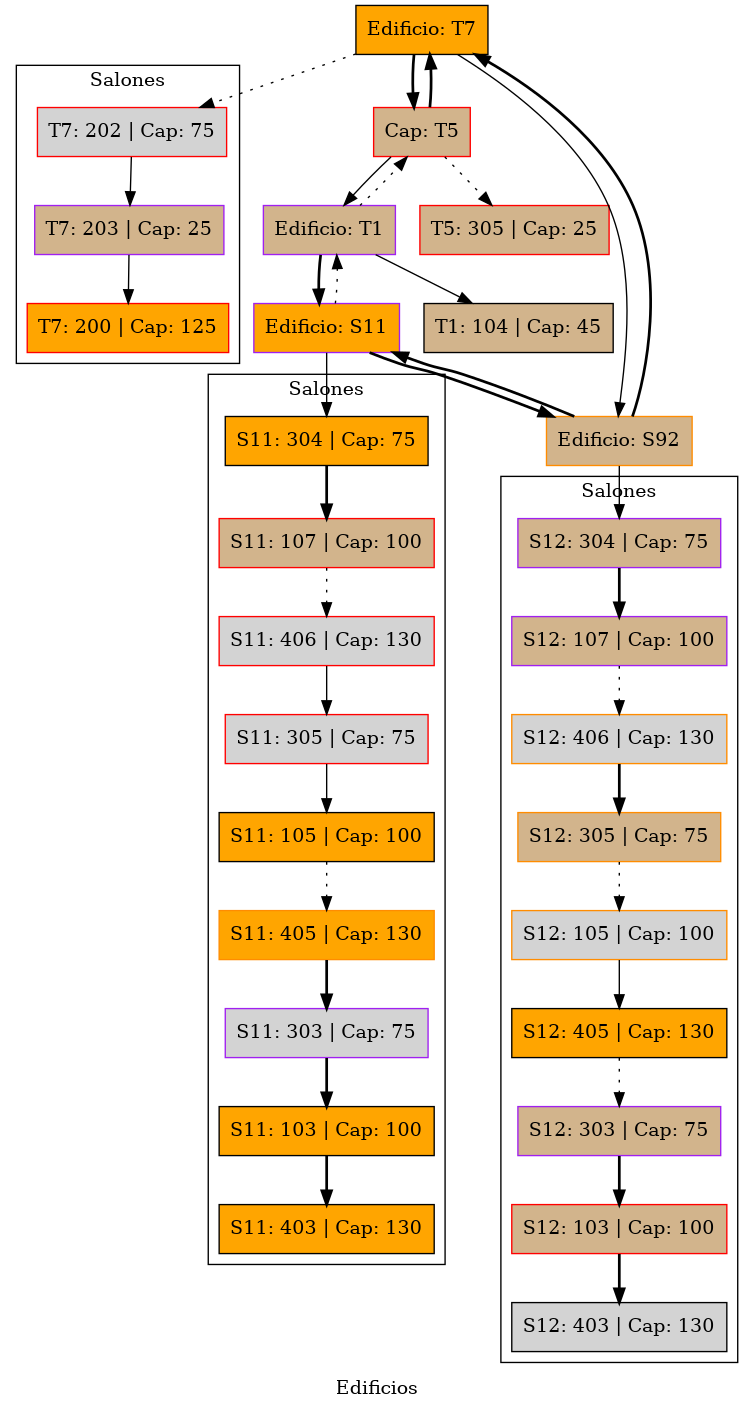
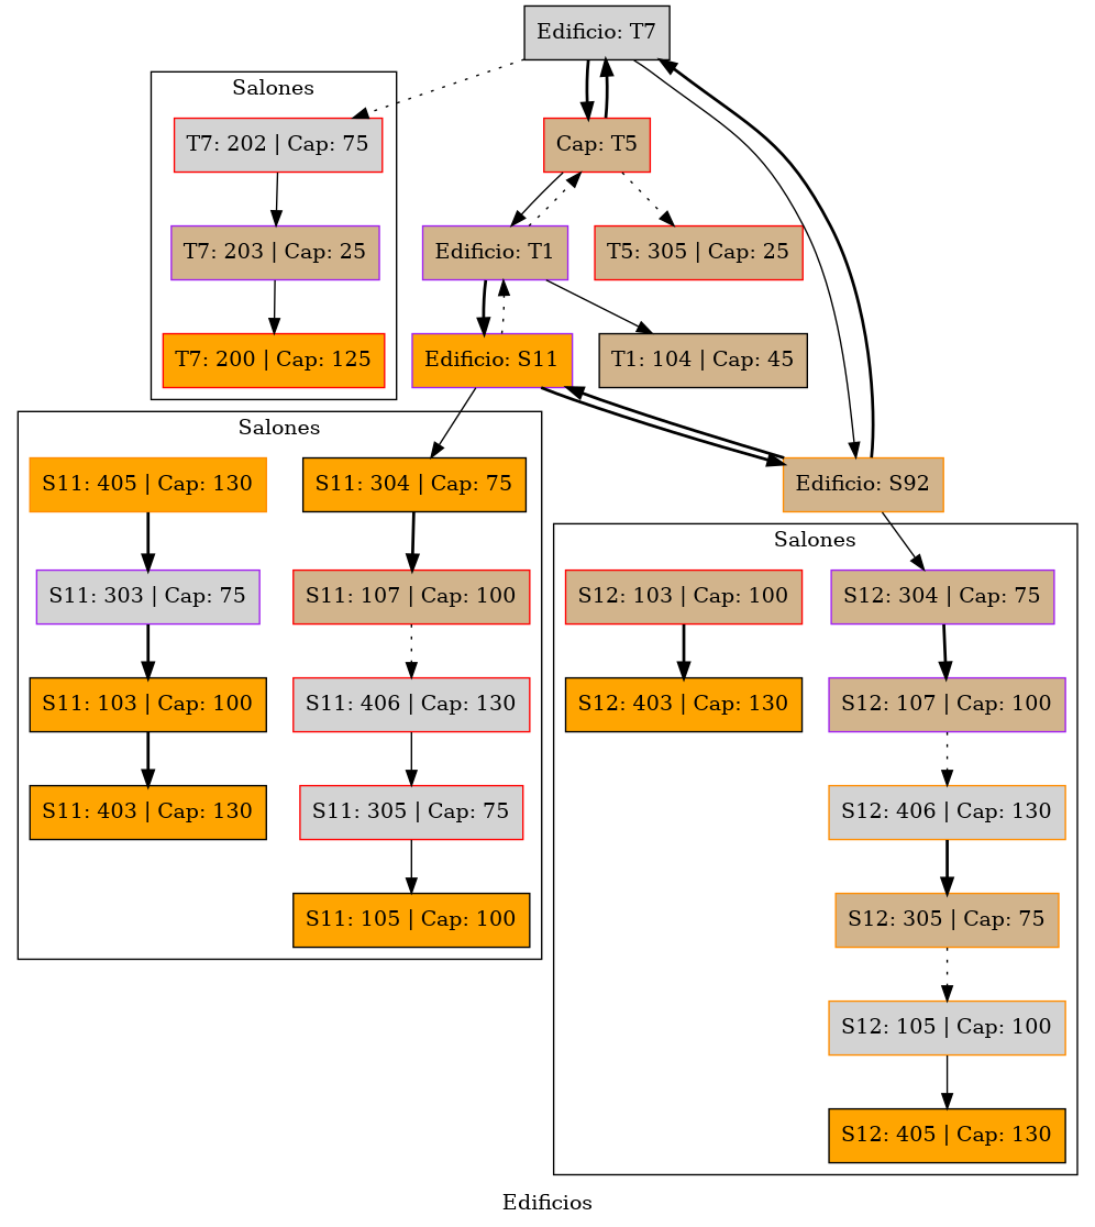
  digraph {
    label=Edificios
    node [color=red fillcolor=tan shape=box style=filled]
    edge [style=bold]
    "T7: 202 | Cap: 75" [fillcolor=lightgrey]
    "T7: 203 | Cap: 25" [color=purple]
    "T7: 200 | Cap: 125" [fillcolor=orange]
    "S12: 304 | Cap: 75" [color=purple]
    "S12: 107 | Cap: 100" [color=purple]
    "S12: 406 | Cap: 130" [color=darkorange fillcolor=lightgrey]
    "S12: 305 | Cap: 75" [color=darkorange]
    "S12: 105 | Cap: 100" [color=darkorange fillcolor=lightgrey]
    "S12: 405 | Cap: 130" [color=black fillcolor=orange]
-   "S12: 303 | Cap: 75" [color=purple]
    "S12: 103 | Cap: 100"
-   "S12: 403 | Cap: 130" [color=black fillcolor=lightgrey]
+   "S12: 403 | Cap: 130" [color=black fillcolor=orange]
    "S11: 304 | Cap: 75" [color=black fillcolor=orange]
    "S11: 107 | Cap: 100"
    "S11: 406 | Cap: 130" [fillcolor=lightgrey]
    "S11: 305 | Cap: 75" [fillcolor=lightgrey]
    "S11: 105 | Cap: 100" [color=black fillcolor=orange]
    "S11: 405 | Cap: 130" [color=darkorange fillcolor=orange]
    "S11: 303 | Cap: 75" [color=purple fillcolor=lightgrey]
    "S11: 103 | Cap: 100" [color=black fillcolor=orange]
    "S11: 403 | Cap: 130" [color=black fillcolor=orange]
    "Edificio: T1" [color=purple]
    n23 [label="Cap: T5"]
    "Edificio: S11" [color=purple fillcolor=orange]
    "T1: 104 | Cap: 45" [color=black]
-   "Edificio: T7" [color=black fillcolor=orange]
+   "Edificio: T7" [color=black fillcolor=lightgrey]
    "T5: 305 | Cap: 25"
    n28 [color=darkorange label="Edificio: S92"]
    subgraph cluster_1 {
      label=Salones
      rank=same
    }
    subgraph cluster_2 {
      label=Salones
      rank=same
    }
    subgraph cluster_3 {
      label=Salones
      rank=same
      "T7: 202 | Cap: 75"
      "T7: 203 | Cap: 25"
      "T7: 200 | Cap: 125"
    }
    subgraph cluster_4 {
      label=Salones
      rank=same
      "S12: 304 | Cap: 75"
      "S12: 107 | Cap: 100"
      "S12: 406 | Cap: 130"
      "S12: 305 | Cap: 75"
      "S12: 105 | Cap: 100"
      "S12: 405 | Cap: 130"
-     "S12: 303 | Cap: 75"
      "S12: 103 | Cap: 100"
      "S12: 403 | Cap: 130"
    }
    subgraph cluster_5 {
      label=Salones
      rank=same
      "S11: 304 | Cap: 75"
      "S11: 107 | Cap: 100"
      "S11: 406 | Cap: 130"
      "S11: 305 | Cap: 75"
      "S11: 105 | Cap: 100"
      "S11: 405 | Cap: 130"
      "S11: 303 | Cap: 75"
      "S11: 103 | Cap: 100"
      "S11: 403 | Cap: 130"
    }
    "T7: 202 | Cap: 75" -> "T7: 203 | Cap: 25" [style=solid]
    "T7: 203 | Cap: 25" -> "T7: 200 | Cap: 125" [style=solid]
    "S12: 304 | Cap: 75" -> "S12: 107 | Cap: 100"
    "S12: 107 | Cap: 100" -> "S12: 406 | Cap: 130" [style=dotted]
    "S12: 406 | Cap: 130" -> "S12: 305 | Cap: 75"
    "S12: 305 | Cap: 75" -> "S12: 105 | Cap: 100" [style=dotted]
    "S12: 105 | Cap: 100" -> "S12: 405 | Cap: 130" [style=solid]
-   "S12: 405 | Cap: 130" -> "S12: 303 | Cap: 75" [style=dotted]
-   "S12: 303 | Cap: 75" -> "S12: 103 | Cap: 100"
    "S12: 103 | Cap: 100" -> "S12: 403 | Cap: 130"
    "S11: 304 | Cap: 75" -> "S11: 107 | Cap: 100"
    "S11: 107 | Cap: 100" -> "S11: 406 | Cap: 130" [style=dotted]
    "S11: 406 | Cap: 130" -> "S11: 305 | Cap: 75" [style=solid]
    "S11: 305 | Cap: 75" -> "S11: 105 | Cap: 100" [style=solid]
-   "S11: 105 | Cap: 100" -> "S11: 405 | Cap: 130" [style=dotted]
    "S11: 405 | Cap: 130" -> "S11: 303 | Cap: 75"
    "S11: 303 | Cap: 75" -> "S11: 103 | Cap: 100"
    "S11: 103 | Cap: 100" -> "S11: 403 | Cap: 130"
    "Edificio: T1" -> n23 [style=dotted]
    "Edificio: T1" -> "Edificio: S11"
    "Edificio: T1" -> "T1: 104 | Cap: 45" [style=solid]
    n23 -> "Edificio: T1" [style=solid]
    n23 -> "Edificio: T7"
    n23 -> "T5: 305 | Cap: 25" [style=dotted]
    "Edificio: S11" -> "S11: 304 | Cap: 75" [style=solid]
    "Edificio: S11" -> "Edificio: T1" [style=dotted]
    "Edificio: S11" -> n28
    "Edificio: T7" -> "T7: 202 | Cap: 75" [style=dotted]
    "Edificio: T7" -> n23
    "Edificio: T7" -> n28 [style=solid]
    n28 -> "S12: 304 | Cap: 75" [style=solid]
    n28 -> "Edificio: S11"
    n28 -> "Edificio: T7"
  }
